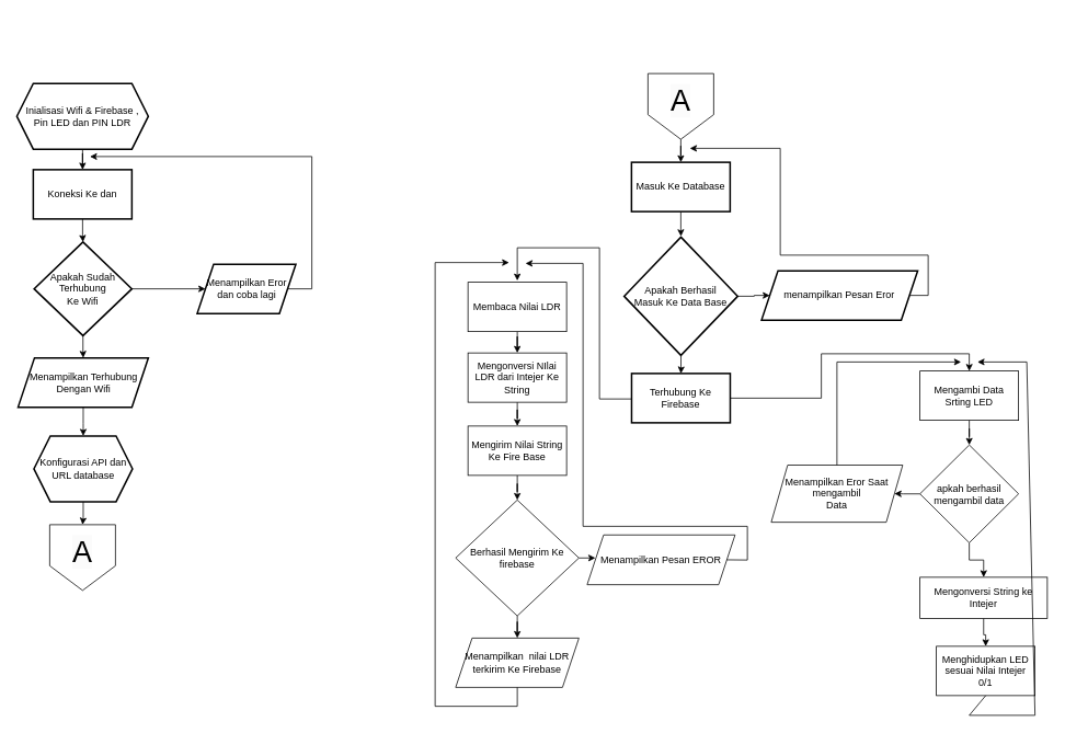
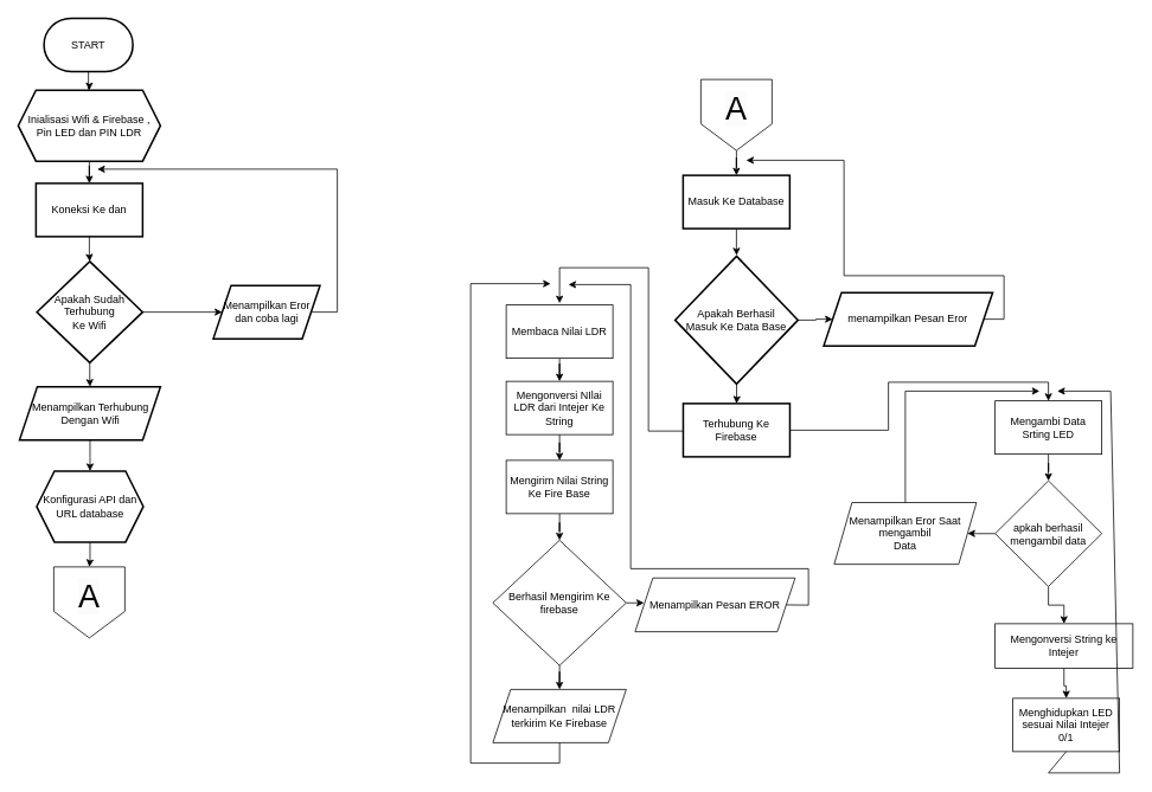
  <mxCell id="0" />
  <mxCell id="1" parent="0" />
+ <mxCell id="2" value="" style="edgeStyle=orthogonalEdgeStyle;rounded=0;orthogonalLoop=1;jettySize=auto;html=1;" edge="1" parent="1" source="3" target="5"><mxGeometry relative="1" as="geometry" /></mxCell>
+ <mxCell id="3" value="START" style="strokeWidth=2;html=1;shape=mxgraph.flowchart.terminator;whiteSpace=wrap;" vertex="1" parent="1"><mxGeometry x="49" width="100" height="60" as="geometry" y="20" /></mxCell>
  <mxCell id="4" value="" style="edgeStyle=orthogonalEdgeStyle;rounded=0;orthogonalLoop=1;jettySize=auto;html=1;" edge="1" parent="1" source="5" target="7"><mxGeometry relative="1" as="geometry" /></mxCell>
  <mxCell id="5" value="Inialisasi Wifi &amp;amp; Firebase , Pin LED dan PIN LDR" style="shape=hexagon;perimeter=hexagonPerimeter2;whiteSpace=wrap;html=1;fixedSize=1;strokeWidth=2;" vertex="1" parent="1"><mxGeometry x="20" y="101" width="160" height="80" as="geometry" /></mxCell>
  <mxCell id="6" value="" style="edgeStyle=orthogonalEdgeStyle;rounded=0;orthogonalLoop=1;jettySize=auto;html=1;" edge="1" parent="1" source="7" target="10"><mxGeometry relative="1" as="geometry" /></mxCell>
  <mxCell id="7" value="Koneksi Ke dan" style="whiteSpace=wrap;html=1;strokeWidth=2;" vertex="1" parent="1"><mxGeometry x="40" y="206" width="120" height="60" as="geometry" /></mxCell>
  <mxCell id="8" value="" style="edgeStyle=orthogonalEdgeStyle;rounded=0;orthogonalLoop=1;jettySize=auto;html=1;" edge="1" parent="1" source="10" target="11"><mxGeometry relative="1" as="geometry" /></mxCell>
  <mxCell id="9" value="" style="edgeStyle=orthogonalEdgeStyle;rounded=0;orthogonalLoop=1;jettySize=auto;html=1;" edge="1" parent="1" source="10" target="14"><mxGeometry relative="1" as="geometry" /></mxCell>
  <mxCell id="10" value="Apakah Sudah Terhubung&lt;div&gt;Ke Wifi&lt;/div&gt;" style="rhombus;whiteSpace=wrap;html=1;strokeWidth=2;" vertex="1" parent="1"><mxGeometry x="41" y="294" width="119" height="114" as="geometry" /></mxCell>
  <mxCell id="11" value="Menampilkan Eror dan coba lagi" style="shape=parallelogram;perimeter=parallelogramPerimeter;whiteSpace=wrap;html=1;fixedSize=1;strokeWidth=2;" vertex="1" parent="1"><mxGeometry x="239.5" y="321" width="120" height="60" as="geometry" /></mxCell>
  <mxCell id="12" value="" style="endArrow=classic;html=1;rounded=0;exitX=1;exitY=0.5;exitDx=0;exitDy=0;" edge="1" parent="1" source="11"><mxGeometry width="50" height="50" relative="1" as="geometry"><mxPoint x="329" y="230" as="sourcePoint" /><mxPoint x="109" y="190" as="targetPoint" /><Array as="points"><mxPoint x="379" y="351" /><mxPoint x="379" y="190" /></Array></mxGeometry></mxCell>
  <mxCell id="13" value="" style="edgeStyle=orthogonalEdgeStyle;rounded=0;orthogonalLoop=1;jettySize=auto;html=1;" edge="1" parent="1" source="14" target="16"><mxGeometry relative="1" as="geometry" /></mxCell>
  <mxCell id="14" value="Menampilkan Terhubung Dengan Wifi" style="shape=parallelogram;perimeter=parallelogramPerimeter;whiteSpace=wrap;html=1;fixedSize=1;strokeWidth=2;" vertex="1" parent="1"><mxGeometry x="21.5" y="435" width="158.5" height="60" as="geometry" /></mxCell>
  <mxCell id="15" value="" style="edgeStyle=orthogonalEdgeStyle;rounded=0;orthogonalLoop=1;jettySize=auto;html=1;" edge="1" parent="1" source="16" target="48"><mxGeometry relative="1" as="geometry" /></mxCell>
  <mxCell id="16" value="Konfigurasi API dan URL database" style="shape=hexagon;perimeter=hexagonPerimeter2;whiteSpace=wrap;html=1;fixedSize=1;strokeWidth=2;" vertex="1" parent="1"><mxGeometry x="40.75" y="530" width="120" height="80" as="geometry" /></mxCell>
  <mxCell id="17" value="" style="edgeStyle=orthogonalEdgeStyle;rounded=0;orthogonalLoop=1;jettySize=auto;html=1;" edge="1" parent="1" source="18"><mxGeometry relative="1" as="geometry"><mxPoint x="828.183" y="287.061" as="targetPoint" /></mxGeometry></mxCell>
  <mxCell id="18" value="Masuk Ke Database" style="whiteSpace=wrap;html=1;strokeWidth=2;" vertex="1" parent="1"><mxGeometry x="768" y="197" width="120" height="60" as="geometry" /></mxCell>
  <mxCell id="19" value="" style="edgeStyle=orthogonalEdgeStyle;rounded=0;orthogonalLoop=1;jettySize=auto;html=1;" edge="1" parent="1" source="21" target="22"><mxGeometry relative="1" as="geometry" /></mxCell>
  <mxCell id="20" value="" style="edgeStyle=orthogonalEdgeStyle;rounded=0;orthogonalLoop=1;jettySize=auto;html=1;" edge="1" parent="1" source="21" target="23"><mxGeometry relative="1" as="geometry" /></mxCell>
  <mxCell id="21" value="Apakah Berhasil&lt;div&gt;Masuk Ke Data Base&lt;/div&gt;" style="rhombus;whiteSpace=wrap;html=1;strokeWidth=2;" vertex="1" parent="1"><mxGeometry x="759" y="288" width="138.25" height="144" as="geometry" /></mxCell>
  <mxCell id="22" value="menampilkan Pesan Eror" style="shape=parallelogram;perimeter=parallelogramPerimeter;whiteSpace=wrap;html=1;fixedSize=1;strokeWidth=2;" vertex="1" parent="1"><mxGeometry x="926.25" y="329" width="190" height="60" as="geometry" /></mxCell>
  <mxCell id="23" value="Terhubung Ke Firebase" style="whiteSpace=wrap;html=1;strokeWidth=2;" vertex="1" parent="1"><mxGeometry x="768.125" y="454" width="120" height="60" as="geometry" /></mxCell>
  <mxCell id="24" value="" style="edgeStyle=orthogonalEdgeStyle;rounded=0;orthogonalLoop=1;jettySize=auto;html=1;" edge="1" parent="1" source="25" target="44"><mxGeometry relative="1" as="geometry" /></mxCell>
  <mxCell id="25" value="Mengambi Data Srting LED" style="rounded=0;whiteSpace=wrap;html=1;" vertex="1" parent="1"><mxGeometry x="1119" y="451" width="120" height="60" as="geometry" /></mxCell>
  <mxCell id="26" value="" style="endArrow=classic;html=1;rounded=0;exitX=1;exitY=0.5;exitDx=0;exitDy=0;entryX=0.5;entryY=0;entryDx=0;entryDy=0;" edge="1" parent="1" source="23" target="25"><mxGeometry width="50" height="50" relative="1" as="geometry"><mxPoint x="919" y="450" as="sourcePoint" /><mxPoint x="969" y="400" as="targetPoint" /><Array as="points"><mxPoint x="999" y="484" /><mxPoint x="999" y="430" /><mxPoint x="1179" y="430" /></Array></mxGeometry></mxCell>
  <mxCell id="27" value="" style="edgeStyle=orthogonalEdgeStyle;rounded=0;orthogonalLoop=1;jettySize=auto;html=1;" edge="1" parent="1" source="28" target="29"><mxGeometry relative="1" as="geometry" /></mxCell>
  <mxCell id="28" value="Mengonversi String ke Intejer" style="whiteSpace=wrap;html=1;rounded=0;" vertex="1" parent="1"><mxGeometry x="1119" y="702" width="155" height="50" as="geometry" /></mxCell>
  <mxCell id="29" value="Menghidupkan LED sesuai Nilai Intejer 0/1" style="whiteSpace=wrap;html=1;rounded=0;" vertex="1" parent="1"><mxGeometry x="1139" y="786" width="120" height="60" as="geometry" /></mxCell>
  <mxCell id="30" value="" style="edgeStyle=orthogonalEdgeStyle;rounded=0;orthogonalLoop=1;jettySize=auto;html=1;" edge="1" parent="1" source="31" target="33"><mxGeometry relative="1" as="geometry" /></mxCell>
  <mxCell id="31" value="Membaca Nilai LDR" style="rounded=0;whiteSpace=wrap;html=1;" vertex="1" parent="1"><mxGeometry x="569" y="343" width="120" height="60" as="geometry" /></mxCell>
  <mxCell id="32" value="" style="edgeStyle=orthogonalEdgeStyle;rounded=0;orthogonalLoop=1;jettySize=auto;html=1;" edge="1" parent="1" source="33" target="35"><mxGeometry relative="1" as="geometry" /></mxCell>
  <mxCell id="33" value="Mengonversi NIlai LDR dari Intejer Ke String" style="rounded=0;whiteSpace=wrap;html=1;" vertex="1" parent="1"><mxGeometry x="569" y="429" width="120" height="60" as="geometry" /></mxCell>
  <mxCell id="34" value="" style="edgeStyle=orthogonalEdgeStyle;rounded=0;orthogonalLoop=1;jettySize=auto;html=1;" edge="1" parent="1" source="35" target="38"><mxGeometry relative="1" as="geometry" /></mxCell>
  <mxCell id="35" value="Mengirim Nilai String Ke Fire Base" style="rounded=0;whiteSpace=wrap;html=1;" vertex="1" parent="1"><mxGeometry x="569" y="518" width="120" height="60" as="geometry" /></mxCell>
  <mxCell id="36" value="" style="edgeStyle=orthogonalEdgeStyle;rounded=0;orthogonalLoop=1;jettySize=auto;html=1;" edge="1" parent="1" source="38"><mxGeometry relative="1" as="geometry"><mxPoint x="724" y="678.75" as="targetPoint" /></mxGeometry></mxCell>
  <mxCell id="37" value="" style="edgeStyle=orthogonalEdgeStyle;rounded=0;orthogonalLoop=1;jettySize=auto;html=1;" edge="1" parent="1" source="38" target="40"><mxGeometry relative="1" as="geometry" /></mxCell>
  <mxCell id="38" value="Berhasil Mengirim Ke firebase" style="rhombus;whiteSpace=wrap;html=1;" vertex="1" parent="1"><mxGeometry x="554" y="608" width="150" height="141" as="geometry" /></mxCell>
  <mxCell id="39" value="Menampilkan Pesan EROR" style="shape=parallelogram;perimeter=parallelogramPerimeter;whiteSpace=wrap;html=1;fixedSize=1;" vertex="1" parent="1"><mxGeometry x="714" y="650.5" width="180" height="60.5" as="geometry" /></mxCell>
  <mxCell id="40" value="Menampilkan&amp;nbsp; nilai LDR terkirim Ke Firebase" style="shape=parallelogram;perimeter=parallelogramPerimeter;whiteSpace=wrap;html=1;fixedSize=1;" vertex="1" parent="1"><mxGeometry x="554" y="776" width="150" height="60" as="geometry" /></mxCell>
  <mxCell id="41" value="" style="endArrow=classic;html=1;rounded=0;exitX=0.5;exitY=1;exitDx=0;exitDy=0;" edge="1" parent="1" source="40"><mxGeometry width="50" height="50" relative="1" as="geometry"><mxPoint x="439" y="719" as="sourcePoint" /><mxPoint x="619" y="319" as="targetPoint" /><Array as="points"><mxPoint x="629" y="859" /><mxPoint x="529" y="859" /><mxPoint x="529" y="319" /></Array></mxGeometry></mxCell>
  <mxCell id="42" value="" style="edgeStyle=orthogonalEdgeStyle;rounded=0;orthogonalLoop=1;jettySize=auto;html=1;" edge="1" parent="1" source="44" target="45"><mxGeometry relative="1" as="geometry" /></mxCell>
  <mxCell id="43" value="" style="edgeStyle=orthogonalEdgeStyle;rounded=0;orthogonalLoop=1;jettySize=auto;html=1;" edge="1" parent="1" source="44" target="28"><mxGeometry relative="1" as="geometry" /></mxCell>
  <mxCell id="44" value="apkah berhasil mengambil data" style="rhombus;whiteSpace=wrap;html=1;rounded=0;" vertex="1" parent="1"><mxGeometry x="1119" y="541" width="120" height="119" as="geometry" /></mxCell>
  <mxCell id="45" value="Menampilkan Eror Saat mengambil&lt;div&gt;Data&lt;/div&gt;" style="shape=parallelogram;perimeter=parallelogramPerimeter;whiteSpace=wrap;html=1;fixedSize=1;rounded=0;" vertex="1" parent="1"><mxGeometry x="938" y="565.5" width="160" height="69.5" as="geometry" /></mxCell>
  <mxCell id="46" value="" style="endArrow=classic;html=1;rounded=0;exitX=0.5;exitY=0;exitDx=0;exitDy=0;" edge="1" parent="1" source="45"><mxGeometry width="50" height="50" relative="1" as="geometry"><mxPoint x="909" y="540" as="sourcePoint" /><mxPoint x="1169" y="440" as="targetPoint" /><Array as="points"><mxPoint x="1018" y="440" /></Array></mxGeometry></mxCell>
  <mxCell id="47" value="" style="endArrow=classic;html=1;rounded=0;exitX=0.5;exitY=1;exitDx=0;exitDy=0;" edge="1" parent="1" source="29"><mxGeometry width="50" height="50" relative="1" as="geometry"><mxPoint x="1279" y="890" as="sourcePoint" /><mxPoint x="1189" y="440" as="targetPoint" /><Array as="points"><mxPoint x="1179" y="870" /><mxPoint x="1259" y="870" /><mxPoint x="1249" y="440" /></Array></mxGeometry></mxCell>
  <mxCell id="48" value="&#10;&lt;span style=&quot;color: rgb(0, 0, 0); font-family: Helvetica; font-size: 36px; font-style: normal; font-variant-ligatures: normal; font-variant-caps: normal; font-weight: 400; letter-spacing: normal; orphans: 2; text-align: center; text-indent: 0px; text-transform: none; widows: 2; word-spacing: 0px; -webkit-text-stroke-width: 0px; white-space: normal; background-color: rgb(251, 251, 251); text-decoration-thickness: initial; text-decoration-style: initial; text-decoration-color: initial; display: inline !important; float: none;&quot;&gt;A&lt;/span&gt;&#10;&#10;" style="shape=offPageConnector;whiteSpace=wrap;html=1;size=0.375;" vertex="1" parent="1"><mxGeometry x="60" y="638" width="80" height="80" as="geometry" /></mxCell>
  <mxCell id="49" value="" style="edgeStyle=orthogonalEdgeStyle;rounded=0;orthogonalLoop=1;jettySize=auto;html=1;" edge="1" parent="1" source="50" target="18"><mxGeometry relative="1" as="geometry" /></mxCell>
  <mxCell id="50" value="&#10;&lt;span style=&quot;color: rgb(0, 0, 0); font-family: Helvetica; font-size: 36px; font-style: normal; font-variant-ligatures: normal; font-variant-caps: normal; font-weight: 400; letter-spacing: normal; orphans: 2; text-align: center; text-indent: 0px; text-transform: none; widows: 2; word-spacing: 0px; -webkit-text-stroke-width: 0px; white-space: normal; background-color: rgb(251, 251, 251); text-decoration-thickness: initial; text-decoration-style: initial; text-decoration-color: initial; display: inline !important; float: none;&quot;&gt;A&lt;/span&gt;&#10;&#10;" style="shape=offPageConnector;whiteSpace=wrap;html=1;size=0.375;" vertex="1" parent="1"><mxGeometry x="788" y="89" width="80" height="80" as="geometry" /></mxCell>
  <mxCell id="51" value="" style="endArrow=classic;html=1;rounded=0;exitX=1;exitY=0.5;exitDx=0;exitDy=0;" edge="1" parent="1" source="39"><mxGeometry width="50" height="50" relative="1" as="geometry"><mxPoint x="759" y="580" as="sourcePoint" /><mxPoint x="639" y="320" as="targetPoint" /><Array as="points"><mxPoint x="909" y="681" /><mxPoint x="909" y="640" /><mxPoint x="709" y="640" /><mxPoint x="709" y="320" /></Array></mxGeometry></mxCell>
  <mxCell id="52" value="" style="endArrow=classic;html=1;rounded=0;exitX=0;exitY=0.5;exitDx=0;exitDy=0;" edge="1" parent="1"><mxGeometry width="50" height="50" relative="1" as="geometry"><mxPoint x="768.125" y="485" as="sourcePoint" /><mxPoint x="629" y="341" as="targetPoint" /><Array as="points"><mxPoint x="729" y="485" /><mxPoint x="729" y="301" /><mxPoint x="629" y="301" /></Array></mxGeometry></mxCell>
  <mxCell id="53" value="" style="endArrow=classic;html=1;rounded=0;exitX=1;exitY=0.5;exitDx=0;exitDy=0;" edge="1" parent="1" source="22"><mxGeometry width="50" height="50" relative="1" as="geometry"><mxPoint x="1229" y="250" as="sourcePoint" /><mxPoint x="839" y="180" as="targetPoint" /><Array as="points"><mxPoint x="1129" y="359" /><mxPoint x="1129" y="310" /><mxPoint x="949" y="310" /><mxPoint x="949" y="180" /></Array></mxGeometry></mxCell>
